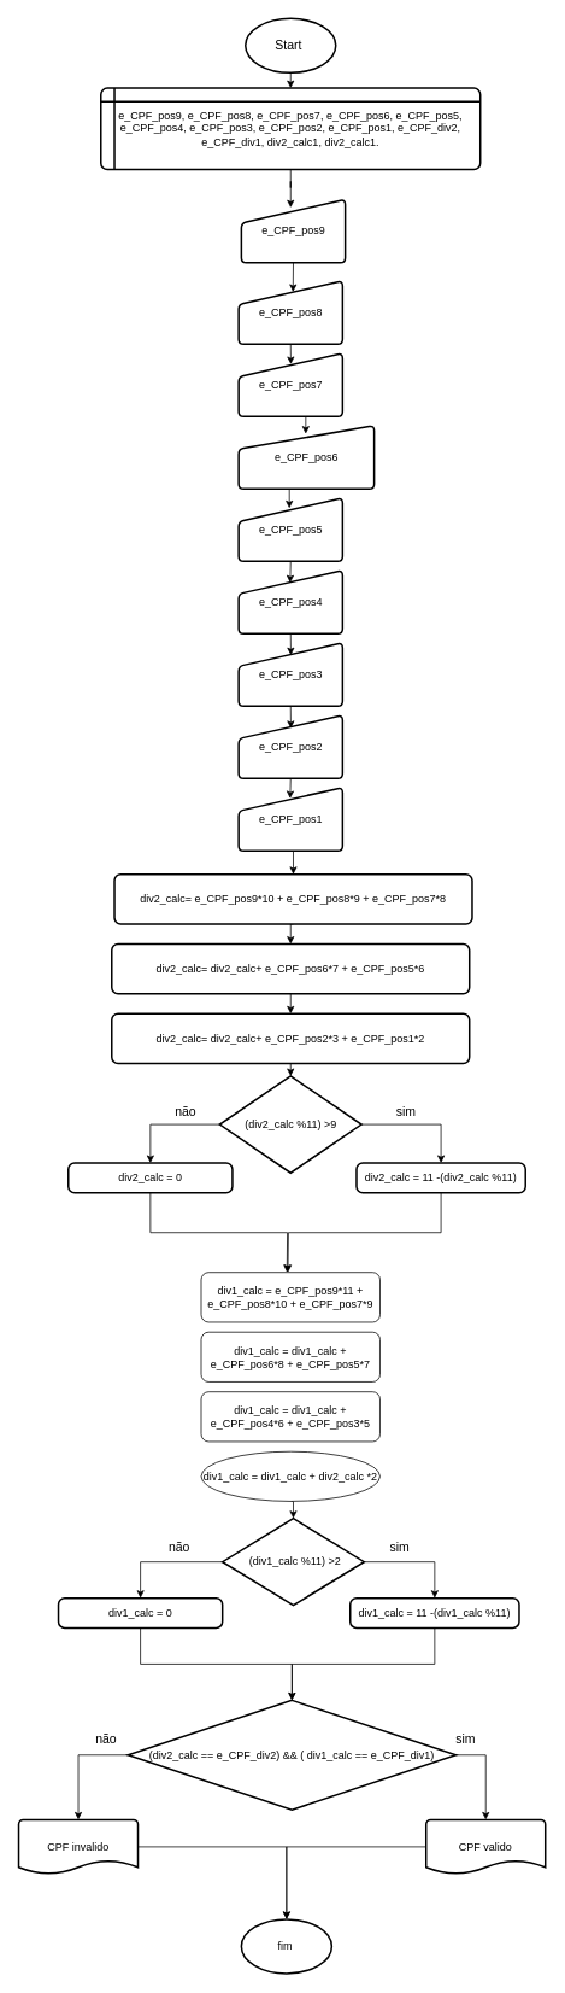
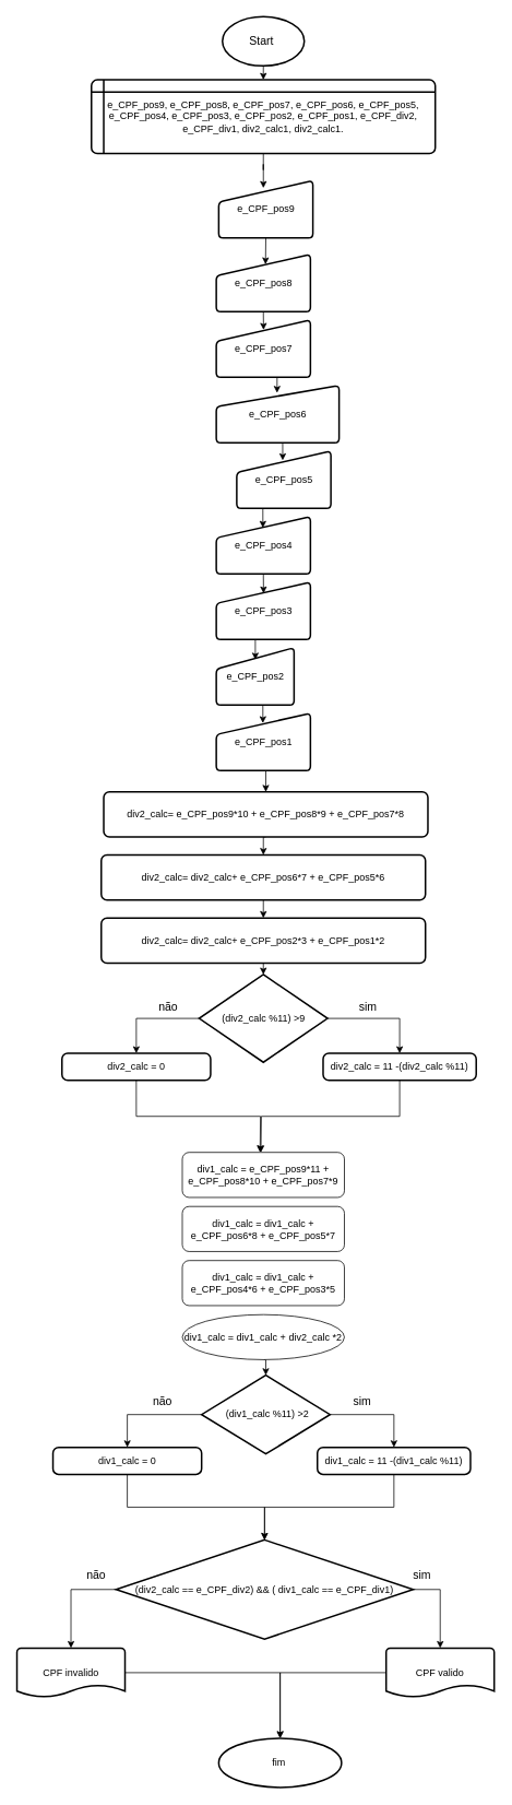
  <mxCell id="0" />
  <mxCell id="1" parent="0" />
  <mxCell id="2" style="edgeStyle=orthogonalEdgeStyle;rounded=0;orthogonalLoop=1;jettySize=auto;html=1;exitX=0.5;exitY=1;exitDx=0;exitDy=0;exitPerimeter=0;entryX=0.5;entryY=0;entryDx=0;entryDy=0;" parent="1" source="3" target="5" edge="1"><mxGeometry relative="1" as="geometry" /></mxCell>
  <mxCell id="3" value="&lt;font style=&quot;font-size: 14px&quot;&gt;Start&amp;nbsp;&lt;/font&gt;" style="strokeWidth=2;html=1;shape=mxgraph.flowchart.start_1;whiteSpace=wrap;" parent="1" vertex="1"><mxGeometry x="271" width="100" height="60" as="geometry" y="20" /></mxCell>
  <mxCell id="4" style="edgeStyle=orthogonalEdgeStyle;rounded=0;orthogonalLoop=1;jettySize=auto;html=1;exitX=0.5;exitY=1;exitDx=0;exitDy=0;entryX=0.474;entryY=0.129;entryDx=0;entryDy=0;entryPerimeter=0;" parent="1" source="5" target="7" edge="1"><mxGeometry relative="1" as="geometry" /></mxCell>
  <mxCell id="5" value="&lt;font style=&quot;vertical-align: inherit&quot;&gt;&lt;font style=&quot;vertical-align: inherit&quot;&gt;&lt;font style=&quot;vertical-align: inherit&quot;&gt;&lt;font style=&quot;vertical-align: inherit&quot;&gt;&lt;font style=&quot;vertical-align: inherit&quot;&gt;&lt;font style=&quot;vertical-align: inherit&quot;&gt;&lt;font style=&quot;vertical-align: inherit&quot;&gt;&lt;font style=&quot;vertical-align: inherit&quot;&gt;e_CPF_pos9, e_CPF_pos8, e_CPF_pos7, e_CPF_pos6, e_CPF_pos5, e_CPF_pos4, e_CPF_pos3, e_CPF_pos2, e_CPF_pos1, e_CPF_div2, e_CPF_div1, div2_calc1, div2_calc1.&lt;/font&gt;&lt;/font&gt;&lt;/font&gt;&lt;/font&gt;&lt;br&gt;&lt;/font&gt;&lt;/font&gt;&lt;/font&gt;&lt;/font&gt;" style="shape=internalStorage;whiteSpace=wrap;html=1;dx=15;dy=15;rounded=1;arcSize=8;strokeWidth=2;" parent="1" vertex="1"><mxGeometry x="111" y="97" width="420" height="90" as="geometry" /></mxCell>
  <mxCell id="6" style="edgeStyle=orthogonalEdgeStyle;rounded=0;orthogonalLoop=1;jettySize=auto;html=1;exitX=0.5;exitY=1;exitDx=0;exitDy=0;entryX=0.523;entryY=0.174;entryDx=0;entryDy=0;entryPerimeter=0;" parent="1" source="7" target="9" edge="1"><mxGeometry relative="1" as="geometry" /></mxCell>
  <mxCell id="7" value="&lt;span&gt;&lt;font style=&quot;vertical-align: inherit&quot;&gt;&lt;font style=&quot;vertical-align: inherit&quot;&gt;&lt;font style=&quot;vertical-align: inherit&quot;&gt;&lt;font style=&quot;vertical-align: inherit&quot;&gt;&lt;font style=&quot;vertical-align: inherit&quot;&gt;&lt;font style=&quot;vertical-align: inherit&quot;&gt;e_CPF_pos9&lt;/font&gt;&lt;/font&gt;&lt;/font&gt;&lt;/font&gt;&lt;/font&gt;&lt;/font&gt;&lt;/span&gt;" style="html=1;strokeWidth=2;shape=manualInput;whiteSpace=wrap;rounded=1;size=26;arcSize=11;" parent="1" vertex="1"><mxGeometry x="266.5" y="220" width="115" height="70" as="geometry" /></mxCell>
  <mxCell id="8" style="edgeStyle=orthogonalEdgeStyle;rounded=0;orthogonalLoop=1;jettySize=auto;html=1;exitX=0.5;exitY=1;exitDx=0;exitDy=0;entryX=0.502;entryY=0.174;entryDx=0;entryDy=0;entryPerimeter=0;" parent="1" source="9" target="11" edge="1"><mxGeometry relative="1" as="geometry" /></mxCell>
  <mxCell id="9" value="&lt;span&gt;&lt;font style=&quot;vertical-align: inherit&quot;&gt;&lt;font style=&quot;vertical-align: inherit&quot;&gt;&lt;font style=&quot;vertical-align: inherit&quot;&gt;&lt;font style=&quot;vertical-align: inherit&quot;&gt;&lt;font style=&quot;vertical-align: inherit&quot;&gt;&lt;font style=&quot;vertical-align: inherit&quot;&gt;e_CPF_pos8&lt;/font&gt;&lt;/font&gt;&lt;/font&gt;&lt;/font&gt;&lt;/font&gt;&lt;/font&gt;&lt;/span&gt;" style="html=1;strokeWidth=2;shape=manualInput;whiteSpace=wrap;rounded=1;size=26;arcSize=11;" parent="1" vertex="1"><mxGeometry x="263.5" y="310" width="115" height="70" as="geometry" /></mxCell>
  <mxCell id="10" style="edgeStyle=orthogonalEdgeStyle;rounded=0;orthogonalLoop=1;jettySize=auto;html=1;exitX=0.5;exitY=1;exitDx=0;exitDy=0;entryX=0.495;entryY=0.129;entryDx=0;entryDy=0;entryPerimeter=0;" parent="1" source="11" target="13" edge="1"><mxGeometry relative="1" as="geometry" /></mxCell>
  <mxCell id="11" value="&lt;span&gt;&lt;font style=&quot;vertical-align: inherit&quot;&gt;&lt;font style=&quot;vertical-align: inherit&quot;&gt;&lt;font style=&quot;vertical-align: inherit&quot;&gt;&lt;font style=&quot;vertical-align: inherit&quot;&gt;&lt;font style=&quot;vertical-align: inherit&quot;&gt;&lt;font style=&quot;vertical-align: inherit&quot;&gt;e_CPF_pos7&lt;/font&gt;&lt;/font&gt;&lt;/font&gt;&lt;/font&gt;&lt;/font&gt;&lt;/font&gt;&lt;/span&gt;" style="html=1;strokeWidth=2;shape=manualInput;whiteSpace=wrap;rounded=1;size=26;arcSize=11;" parent="1" vertex="1"><mxGeometry x="263.5" y="390" width="115" height="70" as="geometry" /></mxCell>
  <mxCell id="12" style="edgeStyle=orthogonalEdgeStyle;rounded=0;orthogonalLoop=1;jettySize=auto;html=1;exitX=0.5;exitY=1;exitDx=0;exitDy=0;entryX=0.488;entryY=0.163;entryDx=0;entryDy=0;entryPerimeter=0;" parent="1" source="13" target="15" edge="1"><mxGeometry relative="1" as="geometry" /></mxCell>
  <mxCell id="13" value="&lt;span&gt;&lt;font style=&quot;vertical-align: inherit&quot;&gt;&lt;font style=&quot;vertical-align: inherit&quot;&gt;&lt;font style=&quot;vertical-align: inherit&quot;&gt;&lt;font style=&quot;vertical-align: inherit&quot;&gt;&lt;font style=&quot;vertical-align: inherit&quot;&gt;&lt;font style=&quot;vertical-align: inherit&quot;&gt;e_CPF_pos6&lt;/font&gt;&lt;/font&gt;&lt;/font&gt;&lt;/font&gt;&lt;/font&gt;&lt;/font&gt;&lt;/span&gt;" style="html=1;strokeWidth=2;shape=manualInput;whiteSpace=wrap;rounded=1;size=26;arcSize=11;" parent="1" vertex="1"><mxGeometry x="263.5" y="470" width="150" height="70" as="geometry" /></mxCell>
  <mxCell id="14" style="edgeStyle=orthogonalEdgeStyle;rounded=0;orthogonalLoop=1;jettySize=auto;html=1;exitX=0.5;exitY=1;exitDx=0;exitDy=0;entryX=0.495;entryY=0.197;entryDx=0;entryDy=0;entryPerimeter=0;" parent="1" source="15" target="17" edge="1"><mxGeometry relative="1" as="geometry" /></mxCell>
- <mxCell id="15" value="&lt;span&gt;&lt;font style=&quot;vertical-align: inherit&quot;&gt;&lt;font style=&quot;vertical-align: inherit&quot;&gt;&lt;font style=&quot;vertical-align: inherit&quot;&gt;&lt;font style=&quot;vertical-align: inherit&quot;&gt;&lt;font style=&quot;vertical-align: inherit&quot;&gt;&lt;font style=&quot;vertical-align: inherit&quot;&gt;e_CPF_pos5&lt;/font&gt;&lt;/font&gt;&lt;/font&gt;&lt;/font&gt;&lt;/font&gt;&lt;/font&gt;&lt;/span&gt;" style="html=1;strokeWidth=2;shape=manualInput;whiteSpace=wrap;rounded=1;size=26;arcSize=11;" parent="1" vertex="1"><mxGeometry x="263.5" y="550" width="115" height="70" as="geometry" /></mxCell>
+ <mxCell id="15" value="&lt;span&gt;&lt;font style=&quot;vertical-align: inherit&quot;&gt;&lt;font style=&quot;vertical-align: inherit&quot;&gt;&lt;font style=&quot;vertical-align: inherit&quot;&gt;&lt;font style=&quot;vertical-align: inherit&quot;&gt;&lt;font style=&quot;vertical-align: inherit&quot;&gt;&lt;font style=&quot;vertical-align: inherit&quot;&gt;e_CPF_pos5&lt;/font&gt;&lt;/font&gt;&lt;/font&gt;&lt;/font&gt;&lt;/font&gt;&lt;/font&gt;&lt;/span&gt;" style="html=1;strokeWidth=2;shape=manualInput;whiteSpace=wrap;rounded=1;size=26;arcSize=11;" parent="1" vertex="1"><mxGeometry x="288.5" y="550" width="115" height="70" as="geometry" /></mxCell>
  <mxCell id="16" style="edgeStyle=orthogonalEdgeStyle;rounded=0;orthogonalLoop=1;jettySize=auto;html=1;exitX=0.5;exitY=1;exitDx=0;exitDy=0;entryX=0.502;entryY=0.197;entryDx=0;entryDy=0;entryPerimeter=0;" parent="1" source="17" target="19" edge="1"><mxGeometry relative="1" as="geometry" /></mxCell>
  <mxCell id="17" value="&lt;span&gt;&lt;font style=&quot;vertical-align: inherit&quot;&gt;&lt;font style=&quot;vertical-align: inherit&quot;&gt;&lt;font style=&quot;vertical-align: inherit&quot;&gt;&lt;font style=&quot;vertical-align: inherit&quot;&gt;&lt;font style=&quot;vertical-align: inherit&quot;&gt;&lt;font style=&quot;vertical-align: inherit&quot;&gt;e_CPF_pos4&lt;/font&gt;&lt;/font&gt;&lt;/font&gt;&lt;/font&gt;&lt;/font&gt;&lt;/font&gt;&lt;/span&gt;" style="html=1;strokeWidth=2;shape=manualInput;whiteSpace=wrap;rounded=1;size=26;arcSize=11;" parent="1" vertex="1"><mxGeometry x="263.5" y="630" width="115" height="70" as="geometry" /></mxCell>
  <mxCell id="18" style="edgeStyle=orthogonalEdgeStyle;rounded=0;orthogonalLoop=1;jettySize=auto;html=1;exitX=0.5;exitY=1;exitDx=0;exitDy=0;entryX=0.502;entryY=0.209;entryDx=0;entryDy=0;entryPerimeter=0;" parent="1" source="19" target="21" edge="1"><mxGeometry relative="1" as="geometry" /></mxCell>
  <mxCell id="19" value="&lt;span&gt;&lt;font style=&quot;vertical-align: inherit&quot;&gt;&lt;font style=&quot;vertical-align: inherit&quot;&gt;&lt;font style=&quot;vertical-align: inherit&quot;&gt;&lt;font style=&quot;vertical-align: inherit&quot;&gt;&lt;font style=&quot;vertical-align: inherit&quot;&gt;&lt;font style=&quot;vertical-align: inherit&quot;&gt;e_CPF_pos3&lt;/font&gt;&lt;/font&gt;&lt;/font&gt;&lt;/font&gt;&lt;/font&gt;&lt;/font&gt;&lt;/span&gt;" style="html=1;strokeWidth=2;shape=manualInput;whiteSpace=wrap;rounded=1;size=26;arcSize=11;" parent="1" vertex="1"><mxGeometry x="263.5" y="710" width="115" height="70" as="geometry" /></mxCell>
  <mxCell id="20" style="edgeStyle=orthogonalEdgeStyle;rounded=0;orthogonalLoop=1;jettySize=auto;html=1;exitX=0.5;exitY=1;exitDx=0;exitDy=0;entryX=0.495;entryY=0.174;entryDx=0;entryDy=0;entryPerimeter=0;" parent="1" source="21" target="23" edge="1"><mxGeometry relative="1" as="geometry" /></mxCell>
- <mxCell id="21" value="&lt;span&gt;&lt;font style=&quot;vertical-align: inherit&quot;&gt;&lt;font style=&quot;vertical-align: inherit&quot;&gt;&lt;font style=&quot;vertical-align: inherit&quot;&gt;&lt;font style=&quot;vertical-align: inherit&quot;&gt;&lt;font style=&quot;vertical-align: inherit&quot;&gt;&lt;font style=&quot;vertical-align: inherit&quot;&gt;e_CPF_pos2&lt;/font&gt;&lt;/font&gt;&lt;/font&gt;&lt;/font&gt;&lt;/font&gt;&lt;/font&gt;&lt;/span&gt;" style="html=1;strokeWidth=2;shape=manualInput;whiteSpace=wrap;rounded=1;size=26;arcSize=11;" parent="1" vertex="1"><mxGeometry x="263.5" y="790" width="115" height="70" as="geometry" /></mxCell>
+ <mxCell id="21" value="&lt;span&gt;&lt;font style=&quot;vertical-align: inherit&quot;&gt;&lt;font style=&quot;vertical-align: inherit&quot;&gt;&lt;font style=&quot;vertical-align: inherit&quot;&gt;&lt;font style=&quot;vertical-align: inherit&quot;&gt;&lt;font style=&quot;vertical-align: inherit&quot;&gt;&lt;font style=&quot;vertical-align: inherit&quot;&gt;e_CPF_pos2&lt;/font&gt;&lt;/font&gt;&lt;/font&gt;&lt;/font&gt;&lt;/font&gt;&lt;/font&gt;&lt;/span&gt;" style="html=1;strokeWidth=2;shape=manualInput;whiteSpace=wrap;rounded=1;size=26;arcSize=11;" parent="1" vertex="1"><mxGeometry x="263.5" y="790" width="95" height="70" as="geometry" /></mxCell>
  <mxCell id="22" style="edgeStyle=orthogonalEdgeStyle;rounded=0;orthogonalLoop=1;jettySize=auto;html=1;exitX=0.5;exitY=1;exitDx=0;exitDy=0;entryX=0.5;entryY=0;entryDx=0;entryDy=0;" parent="1" source="23" target="25" edge="1"><mxGeometry relative="1" as="geometry" /></mxCell>
  <mxCell id="23" value="&lt;span&gt;&lt;font style=&quot;vertical-align: inherit&quot;&gt;&lt;font style=&quot;vertical-align: inherit&quot;&gt;&lt;font style=&quot;vertical-align: inherit&quot;&gt;&lt;font style=&quot;vertical-align: inherit&quot;&gt;&lt;font style=&quot;vertical-align: inherit&quot;&gt;&lt;font style=&quot;vertical-align: inherit&quot;&gt;e_CPF_pos1&lt;/font&gt;&lt;/font&gt;&lt;/font&gt;&lt;/font&gt;&lt;/font&gt;&lt;/font&gt;&lt;/span&gt;" style="html=1;strokeWidth=2;shape=manualInput;whiteSpace=wrap;rounded=1;size=26;arcSize=11;" parent="1" vertex="1"><mxGeometry x="263.5" y="870" width="115" height="70" as="geometry" /></mxCell>
  <mxCell id="24" style="edgeStyle=orthogonalEdgeStyle;rounded=0;orthogonalLoop=1;jettySize=auto;html=1;exitX=0.5;exitY=1;exitDx=0;exitDy=0;entryX=0.5;entryY=0;entryDx=0;entryDy=0;" parent="1" source="25" edge="1"><mxGeometry relative="1" as="geometry"><mxPoint x="321" y="1043" as="targetPoint" /></mxGeometry></mxCell>
  <mxCell id="25" value="div2_calc= e_CPF_pos9*10 + e_CPF_pos8*9 + e_CPF_pos7*8" style="rounded=1;whiteSpace=wrap;html=1;absoluteArcSize=1;arcSize=14;strokeWidth=2;" parent="1" vertex="1"><mxGeometry x="126" y="966" width="396" height="55" as="geometry" /></mxCell>
  <mxCell id="26" style="edgeStyle=orthogonalEdgeStyle;rounded=0;orthogonalLoop=1;jettySize=auto;html=1;exitX=0.5;exitY=1;exitDx=0;exitDy=0;entryX=0.5;entryY=0;entryDx=0;entryDy=0;" parent="1" source="27" target="29" edge="1"><mxGeometry relative="1" as="geometry" /></mxCell>
  <mxCell id="27" value="div2_calc= div2_calc+ e_CPF_pos6*7 + e_CPF_pos5*6" style="rounded=1;whiteSpace=wrap;html=1;absoluteArcSize=1;arcSize=14;strokeWidth=2;" parent="1" vertex="1"><mxGeometry x="123" y="1043" width="396" height="55" as="geometry" /></mxCell>
  <mxCell id="28" style="edgeStyle=orthogonalEdgeStyle;rounded=0;orthogonalLoop=1;jettySize=auto;html=1;exitX=0.5;exitY=1;exitDx=0;exitDy=0;entryX=0.5;entryY=0;entryDx=0;entryDy=0;entryPerimeter=0;" parent="1" source="29" target="32" edge="1"><mxGeometry relative="1" as="geometry" /></mxCell>
  <mxCell id="29" value="div2_calc= div2_calc+ e_CPF_pos2*3 + e_CPF_pos1*2" style="rounded=1;whiteSpace=wrap;html=1;absoluteArcSize=1;arcSize=14;strokeWidth=2;" parent="1" vertex="1"><mxGeometry x="123" y="1120" width="396" height="55" as="geometry" /></mxCell>
  <mxCell id="30" style="edgeStyle=orthogonalEdgeStyle;rounded=0;orthogonalLoop=1;jettySize=auto;html=1;exitX=1;exitY=0.5;exitDx=0;exitDy=0;exitPerimeter=0;" parent="1" source="32" target="34" edge="1"><mxGeometry relative="1" as="geometry" /></mxCell>
  <mxCell id="31" style="edgeStyle=orthogonalEdgeStyle;rounded=0;orthogonalLoop=1;jettySize=auto;html=1;exitX=0;exitY=0.5;exitDx=0;exitDy=0;exitPerimeter=0;" parent="1" source="32" target="38" edge="1"><mxGeometry relative="1" as="geometry" /></mxCell>
  <mxCell id="32" value="(div2_calc %11) &amp;gt;9" style="strokeWidth=2;html=1;shape=mxgraph.flowchart.decision;whiteSpace=wrap;" parent="1" vertex="1"><mxGeometry x="242.56" y="1189" width="156.87" height="107" as="geometry" /></mxCell>
  <mxCell id="33" style="edgeStyle=orthogonalEdgeStyle;rounded=0;orthogonalLoop=1;jettySize=auto;html=1;exitX=0.5;exitY=1;exitDx=0;exitDy=0;" parent="1" source="34" edge="1"><mxGeometry relative="1" as="geometry"><mxPoint x="318" y="1406" as="targetPoint" /></mxGeometry></mxCell>
  <mxCell id="34" value="div2_calc = 11 -(div2_calc %11)" style="rounded=1;whiteSpace=wrap;html=1;absoluteArcSize=1;arcSize=14;strokeWidth=2;" parent="1" vertex="1"><mxGeometry x="394" y="1285" width="187" height="33" as="geometry" /></mxCell>
  <mxCell id="35" value="&lt;font style=&quot;font-size: 14px&quot;&gt;sim&lt;/font&gt;" style="text;html=1;strokeColor=none;fillColor=none;align=center;verticalAlign=middle;whiteSpace=wrap;rounded=0;" parent="1" vertex="1"><mxGeometry x="427" y="1219" width="44" height="20" as="geometry" /></mxCell>
  <mxCell id="36" value="&lt;font style=&quot;font-size: 14px&quot;&gt;não&amp;nbsp;&lt;/font&gt;" style="text;html=1;strokeColor=none;fillColor=none;align=center;verticalAlign=middle;whiteSpace=wrap;rounded=0;" parent="1" vertex="1"><mxGeometry x="185" y="1219" width="44" height="20" as="geometry" /></mxCell>
  <mxCell id="37" style="edgeStyle=orthogonalEdgeStyle;rounded=0;orthogonalLoop=1;jettySize=auto;html=1;exitX=0.5;exitY=1;exitDx=0;exitDy=0;" parent="1" source="38" edge="1"><mxGeometry relative="1" as="geometry"><mxPoint x="317" y="1406" as="targetPoint" /></mxGeometry></mxCell>
  <mxCell id="38" value="div2_calc = 0" style="rounded=1;whiteSpace=wrap;html=1;absoluteArcSize=1;arcSize=14;strokeWidth=2;" parent="1" vertex="1"><mxGeometry x="75" y="1285" width="181.57" height="33" as="geometry" /></mxCell>
  <mxCell id="39" value="div1_calc = e_CPF_pos9*11 + e_CPF_pos8*10 + e_CPF_pos7*9" style="rounded=1;whiteSpace=wrap;html=1;" parent="1" vertex="1"><mxGeometry x="222" y="1406" width="198" height="55" as="geometry" /></mxCell>
  <mxCell id="40" value="div1_calc = div1_calc + e_CPF_pos6*8 + e_CPF_pos5*7" style="rounded=1;whiteSpace=wrap;html=1;" parent="1" vertex="1"><mxGeometry x="221.99" y="1472" width="198" height="55" as="geometry" /></mxCell>
  <mxCell id="41" value="div1_calc = div1_calc + e_CPF_pos4*6 + e_CPF_pos3*5" style="rounded=1;whiteSpace=wrap;html=1;" parent="1" vertex="1"><mxGeometry x="221.99" y="1538" width="198" height="55" as="geometry" /></mxCell>
  <mxCell id="42" style="edgeStyle=orthogonalEdgeStyle;rounded=0;orthogonalLoop=1;jettySize=auto;html=1;exitX=0.5;exitY=1;exitDx=0;exitDy=0;entryX=0.5;entryY=0;entryDx=0;entryDy=0;entryPerimeter=0;" parent="1" source="43" target="46" edge="1"><mxGeometry relative="1" as="geometry" /></mxCell>
  <mxCell id="43" value="div1_calc = div1_calc + div2_calc *2" style="ellipse;whiteSpace=wrap;html=1;" parent="1" vertex="1"><mxGeometry x="221.99" y="1604" width="198" height="55" as="geometry" /></mxCell>
  <mxCell id="44" style="edgeStyle=orthogonalEdgeStyle;rounded=0;orthogonalLoop=1;jettySize=auto;html=1;exitX=1;exitY=0.5;exitDx=0;exitDy=0;exitPerimeter=0;" parent="1" source="46" target="48" edge="1"><mxGeometry relative="1" as="geometry" /></mxCell>
  <mxCell id="45" style="edgeStyle=orthogonalEdgeStyle;rounded=0;orthogonalLoop=1;jettySize=auto;html=1;exitX=0;exitY=0.5;exitDx=0;exitDy=0;exitPerimeter=0;" parent="1" source="46" target="52" edge="1"><mxGeometry relative="1" as="geometry" /></mxCell>
  <mxCell id="46" value="&amp;nbsp;(div1_calc %11) &amp;gt;2" style="strokeWidth=2;html=1;shape=mxgraph.flowchart.decision;whiteSpace=wrap;" parent="1" vertex="1"><mxGeometry x="245.57" y="1678" width="156.87" height="96" as="geometry" /></mxCell>
  <mxCell id="47" style="edgeStyle=orthogonalEdgeStyle;rounded=0;orthogonalLoop=1;jettySize=auto;html=1;exitX=0.5;exitY=1;exitDx=0;exitDy=0;entryX=0.5;entryY=0;entryDx=0;entryDy=0;entryPerimeter=0;" parent="1" source="48" target="55" edge="1"><mxGeometry relative="1" as="geometry" /></mxCell>
  <mxCell id="48" value="div1_calc = 11 -(div1_calc %11)" style="rounded=1;whiteSpace=wrap;html=1;absoluteArcSize=1;arcSize=14;strokeWidth=2;" parent="1" vertex="1"><mxGeometry x="387" y="1766" width="187" height="33" as="geometry" /></mxCell>
  <mxCell id="49" value="&lt;font style=&quot;font-size: 14px&quot;&gt;sim&lt;/font&gt;" style="text;html=1;strokeColor=none;fillColor=none;align=center;verticalAlign=middle;whiteSpace=wrap;rounded=0;" parent="1" vertex="1"><mxGeometry x="420" y="1700" width="44" height="20" as="geometry" /></mxCell>
  <mxCell id="50" value="&lt;font style=&quot;font-size: 14px&quot;&gt;não&amp;nbsp;&lt;/font&gt;" style="text;html=1;strokeColor=none;fillColor=none;align=center;verticalAlign=middle;whiteSpace=wrap;rounded=0;" parent="1" vertex="1"><mxGeometry x="178" y="1700" width="44" height="20" as="geometry" /></mxCell>
  <mxCell id="51" style="edgeStyle=orthogonalEdgeStyle;rounded=0;orthogonalLoop=1;jettySize=auto;html=1;exitX=0.5;exitY=1;exitDx=0;exitDy=0;entryX=0.5;entryY=0;entryDx=0;entryDy=0;entryPerimeter=0;" parent="1" source="52" target="55" edge="1"><mxGeometry relative="1" as="geometry" /></mxCell>
  <mxCell id="52" value="div1_calc = 0" style="rounded=1;whiteSpace=wrap;html=1;absoluteArcSize=1;arcSize=14;strokeWidth=2;" parent="1" vertex="1"><mxGeometry x="64" y="1766" width="181.57" height="33" as="geometry" /></mxCell>
  <mxCell id="53" style="edgeStyle=orthogonalEdgeStyle;rounded=0;orthogonalLoop=1;jettySize=auto;html=1;exitX=1;exitY=0.5;exitDx=0;exitDy=0;exitPerimeter=0;entryX=0.5;entryY=0;entryDx=0;entryDy=0;entryPerimeter=0;" parent="1" source="55" target="57" edge="1"><mxGeometry relative="1" as="geometry" /></mxCell>
  <mxCell id="54" style="edgeStyle=orthogonalEdgeStyle;rounded=0;orthogonalLoop=1;jettySize=auto;html=1;exitX=0;exitY=0.5;exitDx=0;exitDy=0;exitPerimeter=0;entryX=0.5;entryY=0;entryDx=0;entryDy=0;entryPerimeter=0;" parent="1" source="55" target="59" edge="1"><mxGeometry relative="1" as="geometry" /></mxCell>
  <mxCell id="55" value="&lt;p style=&quot;line-height: 120%&quot;&gt;(div2_calc == e_CPF_div2) &amp;amp;&amp;amp; ( div1_calc == e_CPF_div1)&lt;/p&gt;" style="strokeWidth=2;html=1;shape=mxgraph.flowchart.decision;whiteSpace=wrap;" parent="1" vertex="1"><mxGeometry x="141" y="1879" width="363" height="121" as="geometry" /></mxCell>
  <mxCell id="56" style="edgeStyle=orthogonalEdgeStyle;rounded=0;orthogonalLoop=1;jettySize=auto;html=1;entryX=0.5;entryY=0;entryDx=0;entryDy=0;entryPerimeter=0;" parent="1" source="57" target="62" edge="1"><mxGeometry relative="1" as="geometry" /></mxCell>
  <mxCell id="57" value="CPF valido" style="strokeWidth=2;html=1;shape=mxgraph.flowchart.document2;whiteSpace=wrap;size=0.25;" parent="1" vertex="1"><mxGeometry x="471" y="2011" width="132" height="60" as="geometry" /></mxCell>
  <mxCell id="58" style="edgeStyle=orthogonalEdgeStyle;rounded=0;orthogonalLoop=1;jettySize=auto;html=1;entryX=0.5;entryY=0;entryDx=0;entryDy=0;entryPerimeter=0;" parent="1" source="59" target="62" edge="1"><mxGeometry relative="1" as="geometry" /></mxCell>
  <mxCell id="59" value="CPF invalido" style="strokeWidth=2;html=1;shape=mxgraph.flowchart.document2;whiteSpace=wrap;size=0.25;" parent="1" vertex="1"><mxGeometry x="20" y="2011" width="132" height="60" as="geometry" /></mxCell>
  <mxCell id="60" value="&lt;font style=&quot;font-size: 14px&quot;&gt;não&amp;nbsp;&lt;/font&gt;" style="text;html=1;strokeColor=none;fillColor=none;align=center;verticalAlign=middle;whiteSpace=wrap;rounded=0;" parent="1" vertex="1"><mxGeometry x="97" y="1912" width="44" height="20" as="geometry" /></mxCell>
  <mxCell id="61" value="&lt;font style=&quot;font-size: 14px&quot;&gt;sim&lt;/font&gt;" style="text;html=1;strokeColor=none;fillColor=none;align=center;verticalAlign=middle;whiteSpace=wrap;rounded=0;" parent="1" vertex="1"><mxGeometry x="493" y="1912" width="44" height="20" as="geometry" /></mxCell>
- <mxCell id="62" value="fim&amp;nbsp;&lt;br&gt;" style="strokeWidth=2;html=1;shape=mxgraph.flowchart.start_1;whiteSpace=wrap;" parent="1" vertex="1"><mxGeometry x="266.5" y="2121" width="100" height="60" as="geometry" /></mxCell>
+ <mxCell id="62" value="fim&amp;nbsp;&lt;br&gt;" style="strokeWidth=2;html=1;shape=mxgraph.flowchart.start_1;whiteSpace=wrap;" parent="1" vertex="1"><mxGeometry x="266.5" y="2121" width="150" height="60" as="geometry" /></mxCell>
